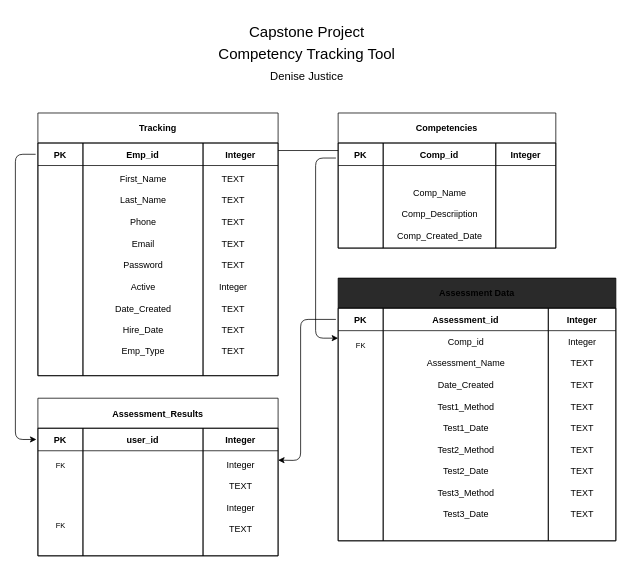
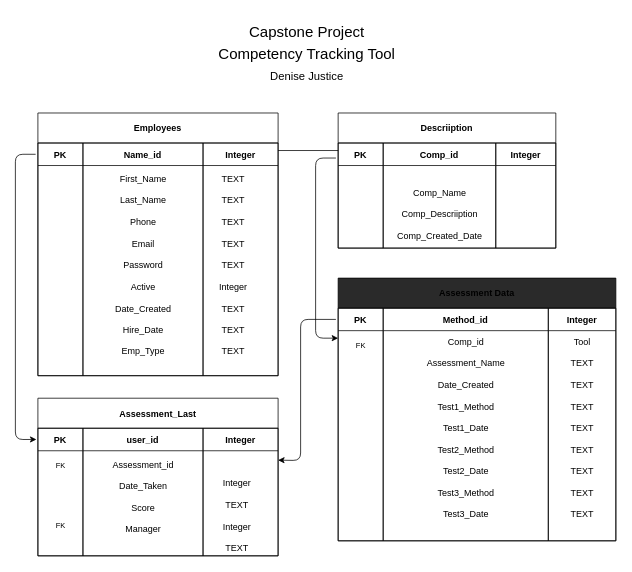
  <mxCell id="0" />
  <mxCell id="1" parent="0" />
- <mxCell id="2" value="Tracking" style="swimlane;childLayout=stackLayout;resizeParent=1;resizeParentMax=0;startSize=40;" parent="1" vertex="1"><mxGeometry x="50" y="150" width="320" height="350" as="geometry" /></mxCell>
+ <mxCell id="2" value="Employees" style="swimlane;childLayout=stackLayout;resizeParent=1;resizeParentMax=0;startSize=40;" parent="1" vertex="1"><mxGeometry x="50" y="150" width="320" height="350" as="geometry" /></mxCell>
  <mxCell id="3" value="PK" style="swimlane;startSize=30;fillColor=none;" parent="2" vertex="1"><mxGeometry y="40" width="60" height="310" as="geometry"><mxRectangle y="40" width="30" height="340" as="alternateBounds" /></mxGeometry></mxCell>
- <mxCell id="4" value="Emp_id" style="swimlane;startSize=30;fillColor=none;" parent="2" vertex="1"><mxGeometry x="60" y="40" width="160" height="310" as="geometry" /></mxCell>
+ <mxCell id="4" value="Name_id" style="swimlane;startSize=30;fillColor=none;" parent="2" vertex="1"><mxGeometry x="60" y="40" width="160" height="310" as="geometry" /></mxCell>
  <mxCell id="5" value="First_Name&lt;br&gt;&lt;br&gt;Last_Name&lt;br&gt;&lt;br&gt;Phone&lt;br&gt;&lt;br&gt;Email&lt;br&gt;&lt;br&gt;Password&lt;br&gt;&lt;br&gt;Active&lt;br&gt;&lt;br&gt;Date_Created&lt;br&gt;&lt;br&gt;Hire_Date&lt;br&gt;&lt;br&gt;Emp_Type" style="text;html=1;align=center;verticalAlign=middle;resizable=0;points=[];autosize=1;strokeColor=none;fillColor=none;" parent="4" vertex="1"><mxGeometry x="35" y="43" width="90" height="240" as="geometry" /></mxCell>
  <mxCell id="6" value="Integer" style="swimlane;startSize=30;fillColor=none;" parent="2" vertex="1"><mxGeometry x="220" y="40" width="100" height="310" as="geometry" /></mxCell>
  <mxCell id="7" value="TEXT&lt;br&gt;&lt;br&gt;TEXT&lt;br&gt;&lt;br&gt;TEXT&lt;br&gt;&lt;br&gt;TEXT&lt;br&gt;&lt;br&gt;TEXT&lt;br&gt;&lt;br&gt;Integer&lt;br&gt;&lt;br&gt;TEXT&lt;br&gt;&lt;br&gt;TEXT&lt;br&gt;&lt;br&gt;TEXT" style="text;html=1;align=center;verticalAlign=middle;resizable=0;points=[];autosize=1;strokeColor=none;fillColor=none;" parent="6" vertex="1"><mxGeometry x="15" y="43" width="50" height="240" as="geometry" /></mxCell>
- <mxCell id="8" value="Competencies" style="swimlane;childLayout=stackLayout;resizeParent=1;resizeParentMax=0;startSize=40;" parent="1" vertex="1"><mxGeometry x="450" y="150" width="290" height="180" as="geometry" /></mxCell>
+ <mxCell id="8" value="Descriiption" style="swimlane;childLayout=stackLayout;resizeParent=1;resizeParentMax=0;startSize=40;" parent="1" vertex="1"><mxGeometry x="450" y="150" width="290" height="180" as="geometry" /></mxCell>
  <mxCell id="9" value="PK" style="swimlane;startSize=30;fillColor=none;" parent="8" vertex="1"><mxGeometry y="40" width="60" height="140" as="geometry" /></mxCell>
  <mxCell id="10" value="Comp_id" style="swimlane;startSize=30;fillColor=none;" parent="8" vertex="1"><mxGeometry x="60" y="40" width="150" height="140" as="geometry" /></mxCell>
  <mxCell id="11" value="Comp_Name&lt;br&gt;&lt;div&gt;&lt;br&gt;&lt;/div&gt;&lt;div&gt;&lt;span&gt;Comp_Descriiption&lt;/span&gt;&lt;/div&gt;&lt;div&gt;&lt;span&gt;&lt;br&gt;&lt;/span&gt;&lt;/div&gt;&lt;div&gt;&lt;span&gt;Comp_Created_Date&lt;/span&gt;&lt;/div&gt;" style="text;html=1;align=center;verticalAlign=middle;resizable=0;points=[];autosize=1;strokeColor=none;fillColor=none;" parent="10" vertex="1"><mxGeometry x="10" y="55" width="130" height="80" as="geometry" /></mxCell>
  <mxCell id="12" value="Integer" style="swimlane;startSize=30;fillColor=none;" parent="8" vertex="1"><mxGeometry x="210" y="40" width="80" height="140" as="geometry"><mxRectangle x="290" y="20" width="30" height="500" as="alternateBounds" /></mxGeometry></mxCell>
- <mxCell id="13" value="Assessment_Results" style="swimlane;childLayout=stackLayout;resizeParent=1;resizeParentMax=0;startSize=40;" parent="1" vertex="1"><mxGeometry x="50" y="530" width="320" height="210" as="geometry" /></mxCell>
+ <mxCell id="13" value="Assessment_Last" style="swimlane;childLayout=stackLayout;resizeParent=1;resizeParentMax=0;startSize=40;" parent="1" vertex="1"><mxGeometry x="50" y="530" width="320" height="210" as="geometry" /></mxCell>
  <mxCell id="14" value="PK" style="swimlane;startSize=30;fillColor=none;" parent="13" vertex="1"><mxGeometry y="40" width="60" height="170" as="geometry" /></mxCell>
  <mxCell id="15" value="FK" style="text;html=1;align=center;verticalAlign=middle;resizable=0;points=[];autosize=1;strokeColor=none;fillColor=none;fontSize=10;" parent="14" vertex="1"><mxGeometry x="15" y="120" width="30" height="20" as="geometry" /></mxCell>
  <mxCell id="16" value="user_id" style="swimlane;startSize=30;fillColor=none;" parent="13" vertex="1"><mxGeometry x="60" y="40" width="160" height="170" as="geometry" /></mxCell>
+ <mxCell id="17" value="Assessment_id&lt;br&gt;&lt;br&gt;Date_Taken&lt;br&gt;&lt;br&gt;Score&lt;br&gt;&lt;br&gt;Manager" style="text;html=1;align=center;verticalAlign=middle;resizable=0;points=[];autosize=1;strokeColor=none;fillColor=none;" parent="16" vertex="1"><mxGeometry x="30" y="42" width="100" height="100" as="geometry" /></mxCell>
  <mxCell id="18" value="Integer" style="swimlane;startSize=30;fillColor=none;" parent="13" vertex="1"><mxGeometry x="220" y="40" width="100" height="170" as="geometry" /></mxCell>
- <mxCell id="19" value="Integer&lt;br&gt;&lt;br&gt;TEXT&lt;br&gt;&lt;br&gt;Integer&lt;br&gt;&lt;br&gt;TEXT" style="text;html=1;align=center;verticalAlign=middle;resizable=0;points=[];autosize=1;strokeColor=none;fillColor=none;" parent="18" vertex="1"><mxGeometry x="25" y="42" width="50" height="100" as="geometry" /></mxCell>
+ <mxCell id="19" value="Integer&lt;br&gt;&lt;br&gt;TEXT&lt;br&gt;&lt;br&gt;Integer&lt;br&gt;&lt;br&gt;TEXT" style="text;html=1;align=center;verticalAlign=middle;resizable=0;points=[];autosize=1;strokeColor=none;fillColor=none;" parent="18" vertex="1"><mxGeometry x="20" y="67" width="50" height="100" as="geometry" /></mxCell>
  <mxCell id="20" value="Assessment Data" style="swimlane;childLayout=stackLayout;resizeParent=1;resizeParentMax=0;startSize=40;fillColor=#2A2A2A;gradientColor=none;" parent="1" vertex="1"><mxGeometry x="450" y="370" width="370" height="350" as="geometry" /></mxCell>
  <mxCell id="21" value="PK" style="swimlane;startSize=30;fillColor=none;" parent="20" vertex="1"><mxGeometry y="40" width="60" height="310" as="geometry"><mxRectangle y="20" width="30" height="280" as="alternateBounds" /></mxGeometry></mxCell>
- <mxCell id="22" value="Assessment_id" style="swimlane;startSize=30;gradientColor=none;swimlaneFillColor=none;fillColor=none;" parent="20" vertex="1"><mxGeometry x="60" y="40" width="220" height="310" as="geometry" /></mxCell>
+ <mxCell id="22" value="Method_id" style="swimlane;startSize=30;gradientColor=none;swimlaneFillColor=none;fillColor=none;" parent="20" vertex="1"><mxGeometry x="60" y="40" width="220" height="310" as="geometry" /></mxCell>
  <mxCell id="23" value="Comp_id&lt;br&gt;&lt;br&gt;Assessment_Name&lt;br&gt;&lt;br&gt;Date_Created&lt;br&gt;&lt;br&gt;Test1_Method&lt;br&gt;&lt;br&gt;Test1_Date&lt;br&gt;&lt;br&gt;Test2_Method&lt;br&gt;&lt;br&gt;Test2_Date&lt;br&gt;&lt;br&gt;Test3_Method&lt;br&gt;&lt;br&gt;Test3_Date" style="text;html=1;align=center;verticalAlign=middle;resizable=0;points=[];autosize=1;strokeColor=none;fillColor=none;" parent="22" vertex="1"><mxGeometry x="50" y="40" width="120" height="240" as="geometry" /></mxCell>
  <mxCell id="24" value="Integer" style="swimlane;startSize=30;fillColor=none;" parent="20" vertex="1"><mxGeometry x="280" y="40" width="90" height="310" as="geometry"><mxRectangle x="280" y="20" width="30" height="280" as="alternateBounds" /></mxGeometry></mxCell>
- <mxCell id="25" value="Integer&lt;br&gt;&lt;br&gt;TEXT&lt;br&gt;&lt;br&gt;TEXT&lt;br&gt;&lt;br&gt;TEXT&lt;br&gt;&lt;br&gt;TEXT&lt;br&gt;&lt;br&gt;TEXT&lt;br&gt;&lt;br&gt;TEXT&lt;br&gt;&lt;br&gt;TEXT&lt;br&gt;&lt;br&gt;TEXT" style="text;html=1;align=center;verticalAlign=middle;resizable=0;points=[];autosize=1;strokeColor=none;fillColor=none;" parent="24" vertex="1"><mxGeometry x="20" y="40" width="50" height="240" as="geometry" /></mxCell>
+ <mxCell id="25" value="Tool&lt;br&gt;&lt;br&gt;TEXT&lt;br&gt;&lt;br&gt;TEXT&lt;br&gt;&lt;br&gt;TEXT&lt;br&gt;&lt;br&gt;TEXT&lt;br&gt;&lt;br&gt;TEXT&lt;br&gt;&lt;br&gt;TEXT&lt;br&gt;&lt;br&gt;TEXT&lt;br&gt;&lt;br&gt;TEXT" style="text;html=1;align=center;verticalAlign=middle;resizable=0;points=[];autosize=1;strokeColor=none;fillColor=none;" parent="24" vertex="1"><mxGeometry x="20" y="40" width="50" height="240" as="geometry" /></mxCell>
  <mxCell id="26" value="&lt;font&gt;&lt;span style=&quot;font-size: 20px ; font-weight: normal&quot;&gt;Capstone Project&lt;br&gt;Competency Tracking Tool&lt;br&gt;&lt;/span&gt;&lt;span style=&quot;font-weight: 400&quot;&gt;&lt;font style=&quot;font-size: 15px&quot;&gt;Denise Justice&lt;/font&gt;&lt;/span&gt;&lt;span style=&quot;font-size: 20px ; font-weight: normal&quot;&gt;&lt;br&gt;&lt;/span&gt;&lt;/font&gt;" style="text;strokeColor=none;fillColor=none;html=1;fontSize=24;fontStyle=1;verticalAlign=middle;align=center;" parent="1" vertex="1"><mxGeometry x="290" y="20" width="235" height="100" as="geometry" /></mxCell>
  <mxCell id="27" value="FK" style="text;html=1;align=center;verticalAlign=middle;resizable=0;points=[];autosize=1;strokeColor=none;fillColor=none;fontSize=10;" parent="1" vertex="1"><mxGeometry x="65" y="610" width="30" height="20" as="geometry" /></mxCell>
  <mxCell id="28" value="FK" style="text;html=1;align=center;verticalAlign=middle;resizable=0;points=[];autosize=1;strokeColor=none;fillColor=none;fontSize=10;" parent="1" vertex="1"><mxGeometry x="465" y="450" width="30" height="20" as="geometry" /></mxCell>
  <mxCell id="29" value="" style="endArrow=none;html=1;" edge="1" parent="1"><mxGeometry width="50" height="50" relative="1" as="geometry"><mxPoint x="370" y="200" as="sourcePoint" /><mxPoint x="450" y="200" as="targetPoint" /></mxGeometry></mxCell>
  <mxCell id="30" value="" style="endArrow=classic;html=1;exitX=-0.05;exitY=0.143;exitDx=0;exitDy=0;exitPerimeter=0;" edge="1" parent="1" source="9"><mxGeometry width="50" height="50" relative="1" as="geometry"><mxPoint x="420" y="210" as="sourcePoint" /><mxPoint x="450" y="450" as="targetPoint" /><Array as="points"><mxPoint x="420" y="210" /><mxPoint x="420" y="450" /></Array></mxGeometry></mxCell>
  <mxCell id="31" value="" style="endArrow=classic;html=1;exitX=-0.05;exitY=0.143;exitDx=0;exitDy=0;exitPerimeter=0;entryX=-0.033;entryY=0.088;entryDx=0;entryDy=0;entryPerimeter=0;" edge="1" parent="1" target="14"><mxGeometry width="50" height="50" relative="1" as="geometry"><mxPoint x="47" y="205.02" as="sourcePoint" /><mxPoint x="50" y="445" as="targetPoint" /><Array as="points"><mxPoint x="20" y="205" /><mxPoint x="20" y="585" /></Array></mxGeometry></mxCell>
  <mxCell id="32" value="" style="endArrow=classic;html=1;exitX=-0.05;exitY=0.143;exitDx=0;exitDy=0;exitPerimeter=0;entryX=1;entryY=0.25;entryDx=0;entryDy=0;" edge="1" parent="1" target="18"><mxGeometry width="50" height="50" relative="1" as="geometry"><mxPoint x="447" y="425.02" as="sourcePoint" /><mxPoint x="450" y="665" as="targetPoint" /><Array as="points"><mxPoint x="400" y="425" /><mxPoint x="400" y="613" /></Array></mxGeometry></mxCell>
